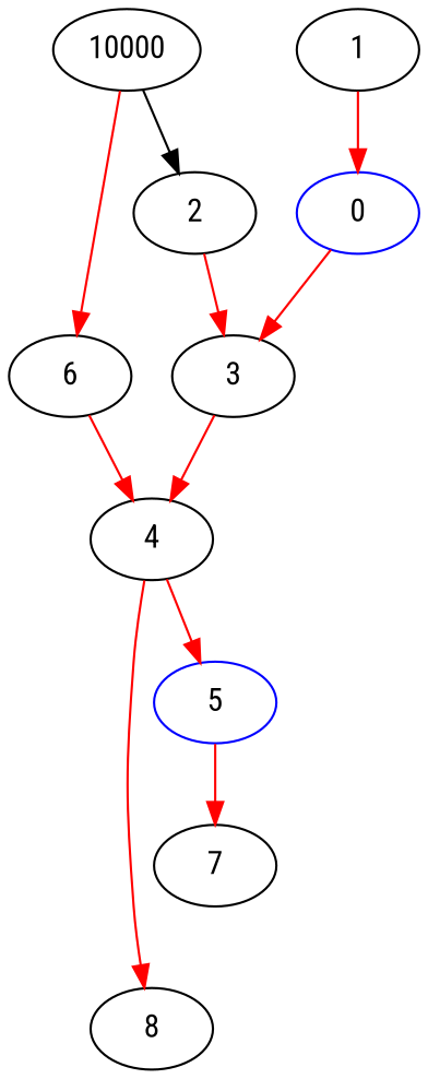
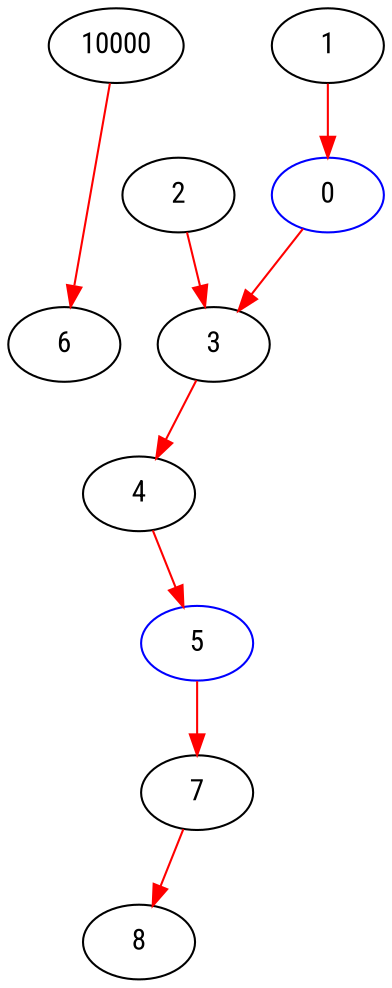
  digraph {
    fontname="Roboto Condensed"
    node [color=black fontname="Roboto Condensed"]
    edge [color=red fontname="Roboto Condensed"]
    n1 [color=blue label=0]
    n2 [label=3]
    n3 [label=4]
    n4 [label=1]
    n5 [label=7]
    n6 [label=8]
    n7 [color=blue label=5]
    n8 [label=2]
    n9 [label=10000]
    n10 [label=6]
    n1 -> n2
    n2 -> n3
    n3 -> n7
    n4 -> n1
-   n3 -> n6
+   n5 -> n6
    n7 -> n5
    n8 -> n2
-   n9 -> n8 [color=black]
    n9 -> n10
-   n10 -> n3
  }
